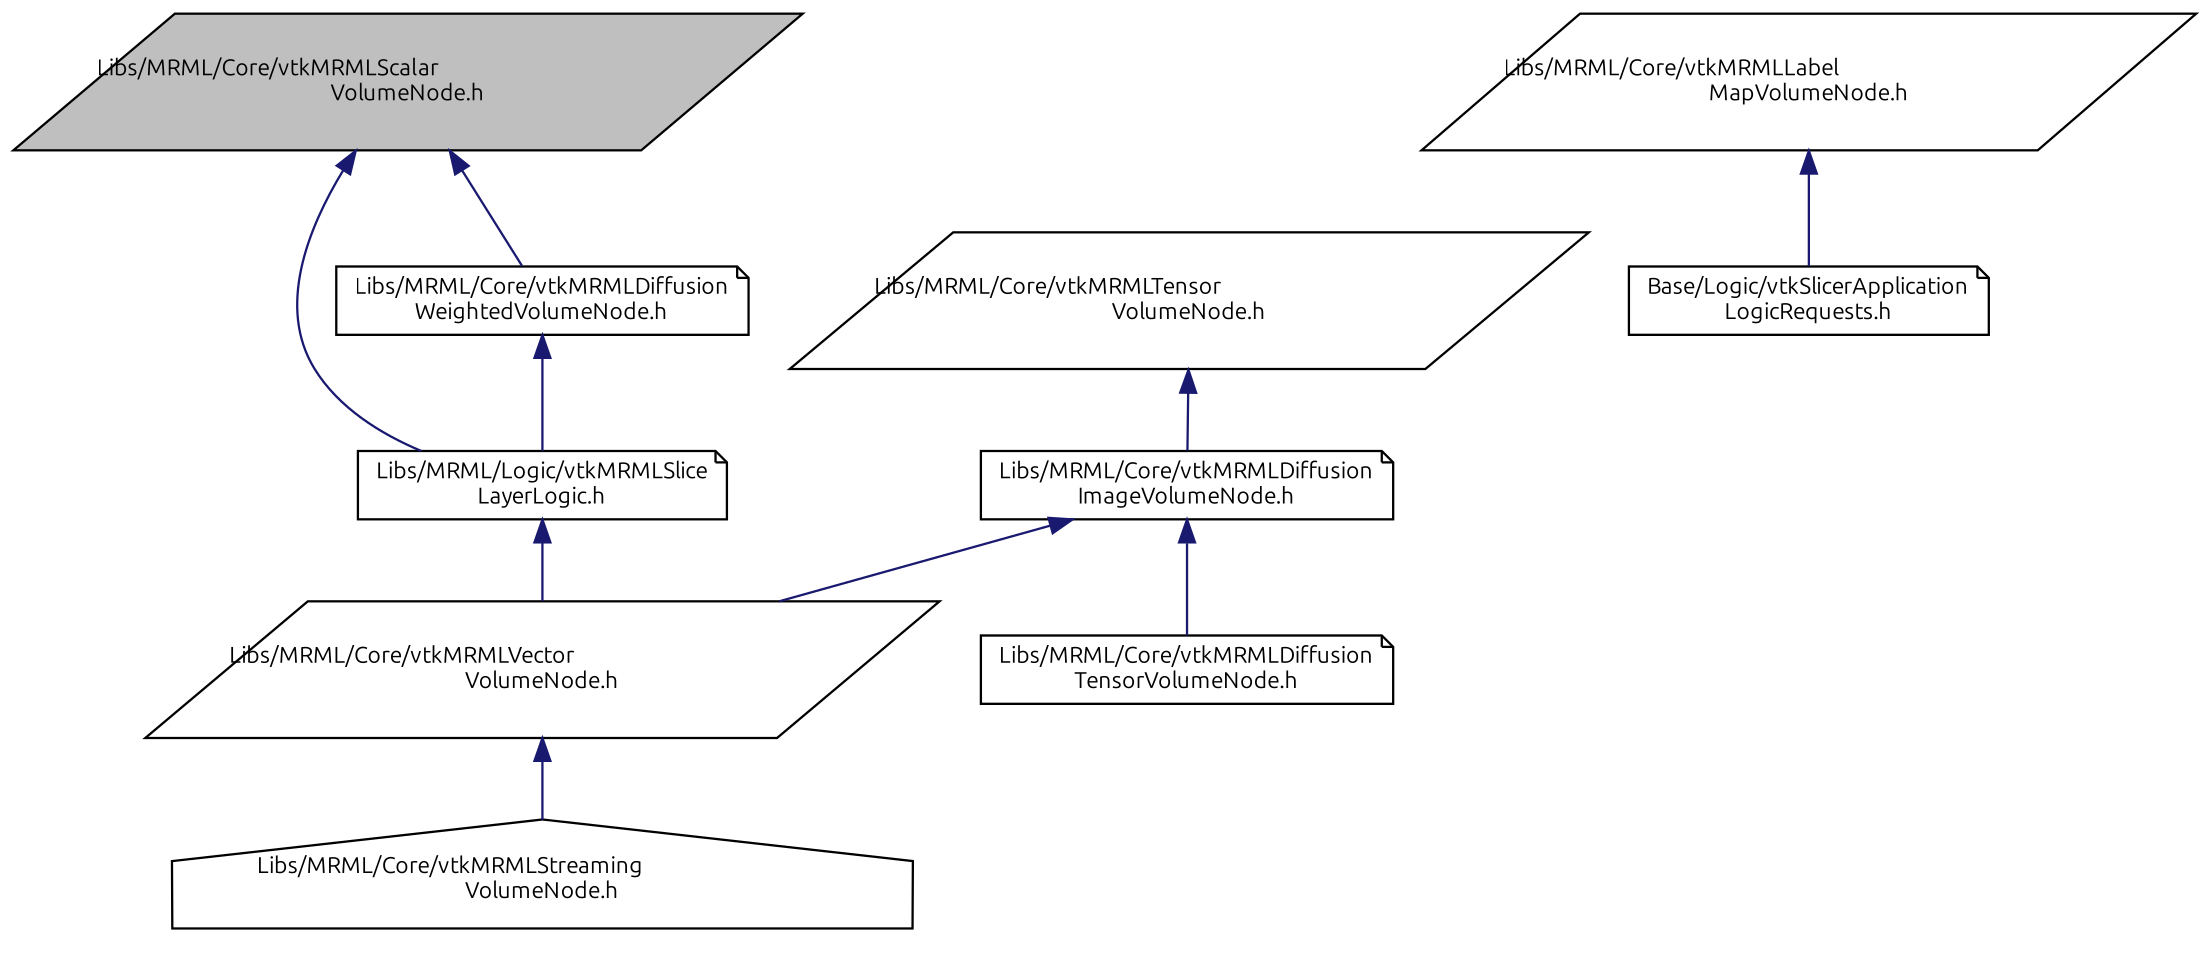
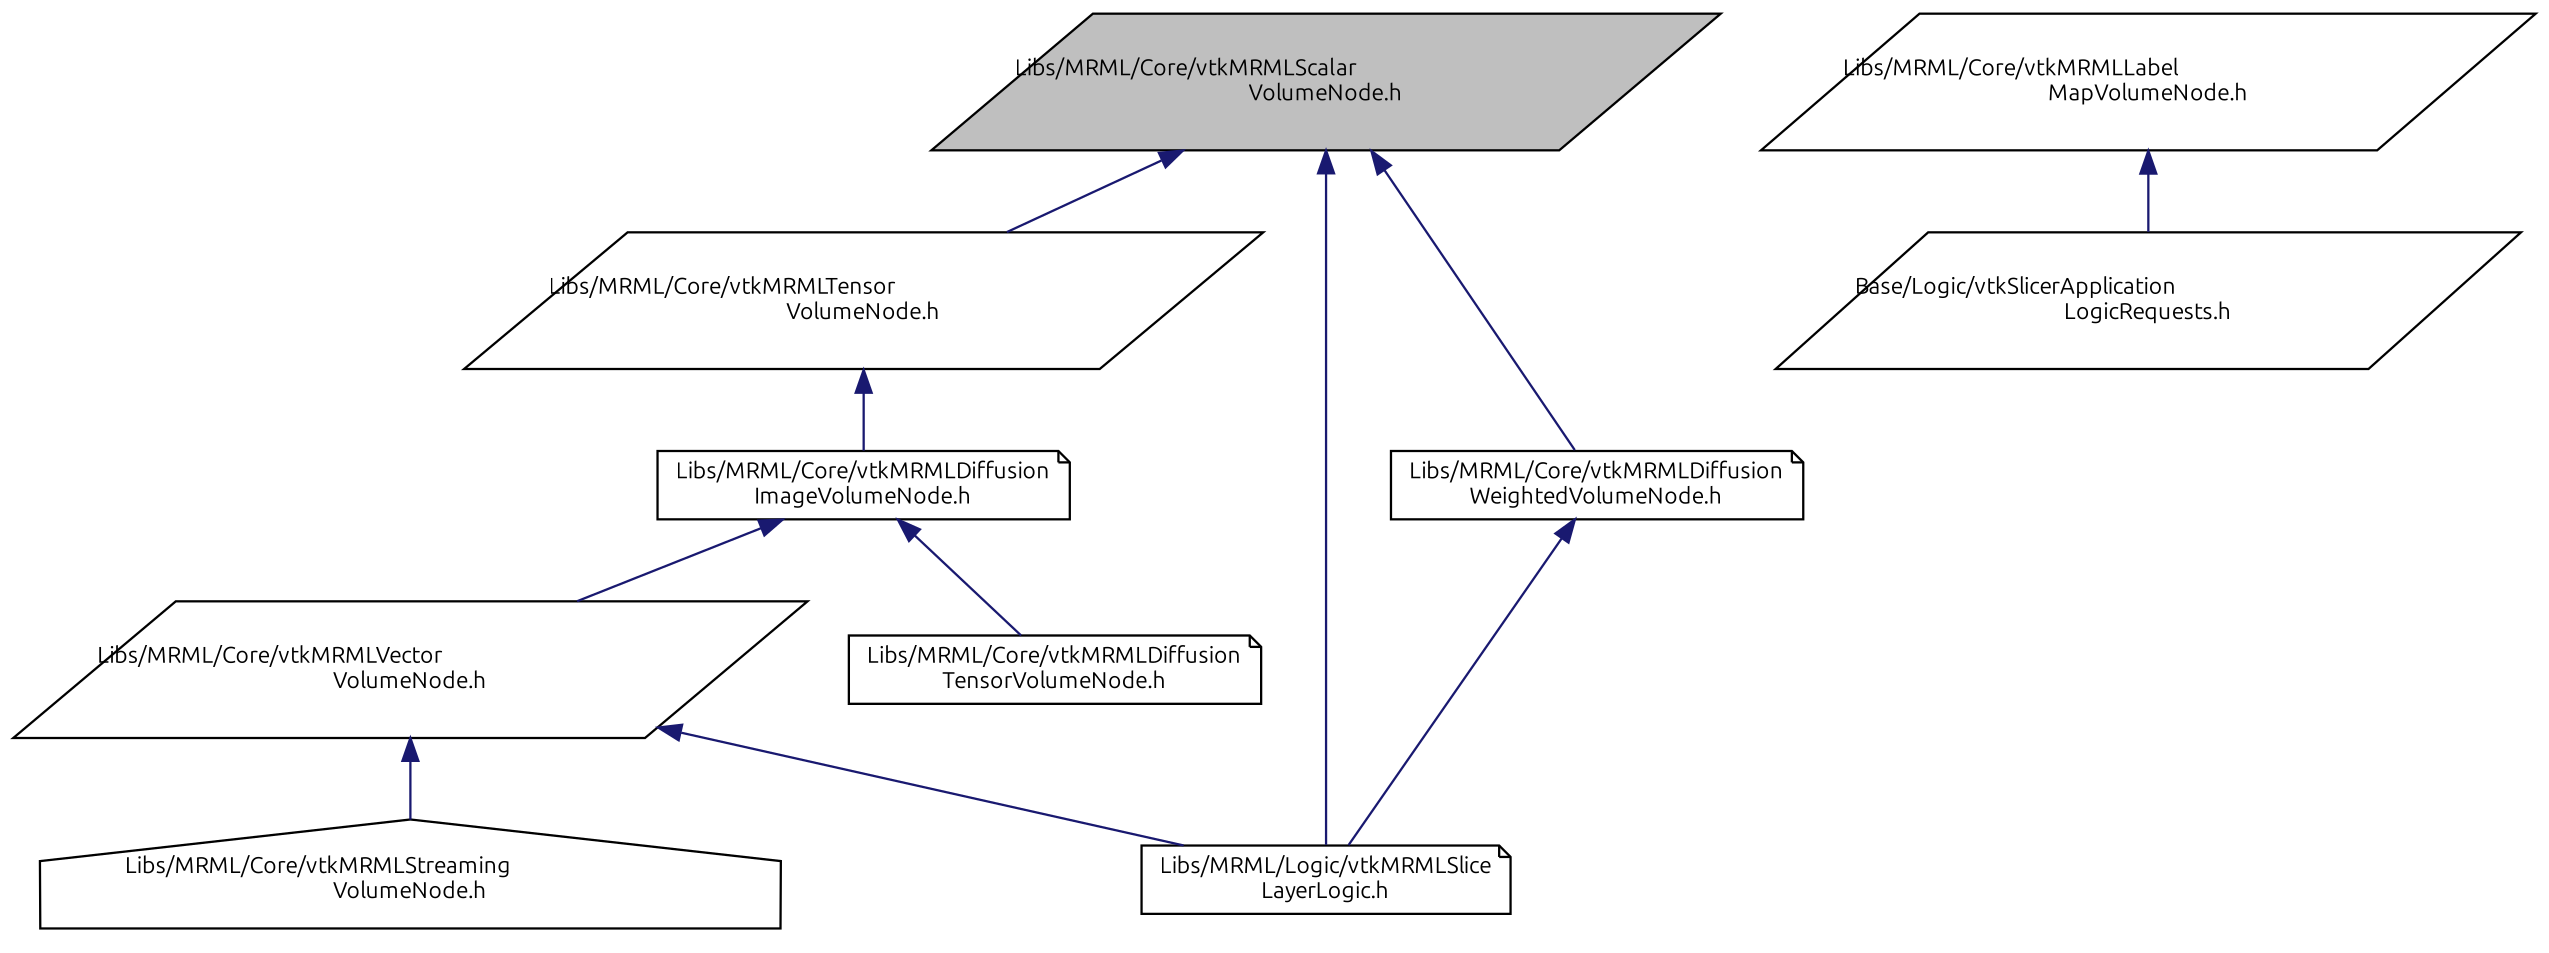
  digraph {
    fontname=Ubuntu
    node [color=black fontname=Ubuntu fontsize=10 shape=parallelogram]
    edge [color=midnightblue dir=back fontname=Ubuntu fontsize=10 labelfontname=Helvetica labelfontsize=10 style=solid]
    n1 [fillcolor=grey75 fontcolor=black height=0.2 label="Libs/MRML/Core/vtkMRMLScalar\lVolumeNode.h" style=filled width=0.4]
    n2 [height=0.2 label="Libs/MRML/Core/vtkMRMLTensor\lVolumeNode.h" width=0.4]
    n3 [height=0.2 label="Libs/MRML/Logic/vtkMRMLSlice\lLayerLogic.h" shape=note width=0.4]
    n4 [height=0.2 label="Libs/MRML/Core/vtkMRMLDiffusion\lWeightedVolumeNode.h" shape=note width=0.4]
    n5 [height=0.2 label="Libs/MRML/Core/vtkMRMLDiffusion\lImageVolumeNode.h" shape=note width=0.4]
    n6 [height=0.2 label="Libs/MRML/Core/vtkMRMLLabel\lMapVolumeNode.h" width=0.4]
-   n7 [height=0.2 label="Base/Logic/vtkSlicerApplication\lLogicRequests.h" shape=note width=0.4]
+   n7 [height=0.2 label="Base/Logic/vtkSlicerApplication\lLogicRequests.h" width=0.4]
    n8 [height=0.2 label="Libs/MRML/Core/vtkMRMLVector\lVolumeNode.h" width=0.4]
    n9 [height=0.2 label="Libs/MRML/Core/vtkMRMLDiffusion\lTensorVolumeNode.h" shape=note width=0.4]
    n10 [height=0.2 label="Libs/MRML/Core/vtkMRMLStreaming\lVolumeNode.h" shape=house width=0.4]
+   n1 -> n2
    n1 -> n3
    n1 -> n4
    n2 -> n5
    n4 -> n3
    n5 -> n8
    n5 -> n9
    n6 -> n7
-   n3 -> n8
+   n8 -> n3
    n8 -> n10
  }
